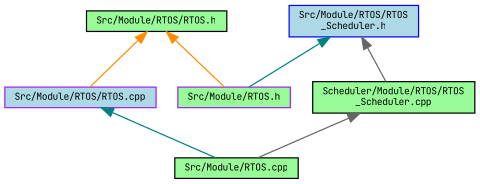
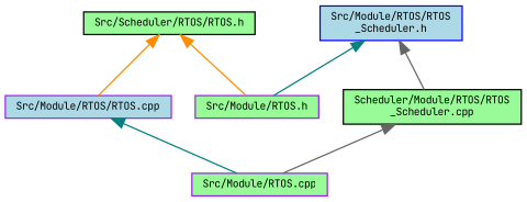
  digraph {
    fontname="JetBrains Mono"
    node [color=purple fillcolor=palegreen fontname="JetBrains Mono" fontsize=8 shape=record style=filled]
    edge [color=darkorange dir=back fontname="JetBrains Mono" fontsize=8 labelfontname=Sans labelfontsize=8 style=solid]
-   n1 [color=black fontcolor=black height=0.2 label="Src/Module/RTOS/RTOS.h" width=0.4]
+   n1 [color=black fontcolor=black height=0.2 label="Src/Scheduler/RTOS/RTOS.h" width=0.4]
    n2 [fillcolor=lightblue height=0.2 label="Src/Module/RTOS/RTOS.cpp" width=0.4]
    n3 [height=0.2 label="Src/Module/RTOS.h" width=0.4]
-   n4 [color=black height=0.2 label="Src/Module/RTOS.cpp" width=0.4]
+   n4 [height=0.2 label="Src/Module/RTOS.cpp" width=0.4]
    n5 [color=blue fillcolor=lightblue height=0.2 label="Src/Module/RTOS/RTOS\l_Scheduler.h" width=0.4]
    n6 [color=black height=0.2 label="Scheduler/Module/RTOS/RTOS\l_Scheduler.cpp" width=0.4]
    n1 -> n2
    n1 -> n3
    n2 -> n4 [color=teal]
    n5 -> n3 [color=teal]
    n5 -> n6 [color=gray40]
    n6 -> n4 [color=gray40]
  }
